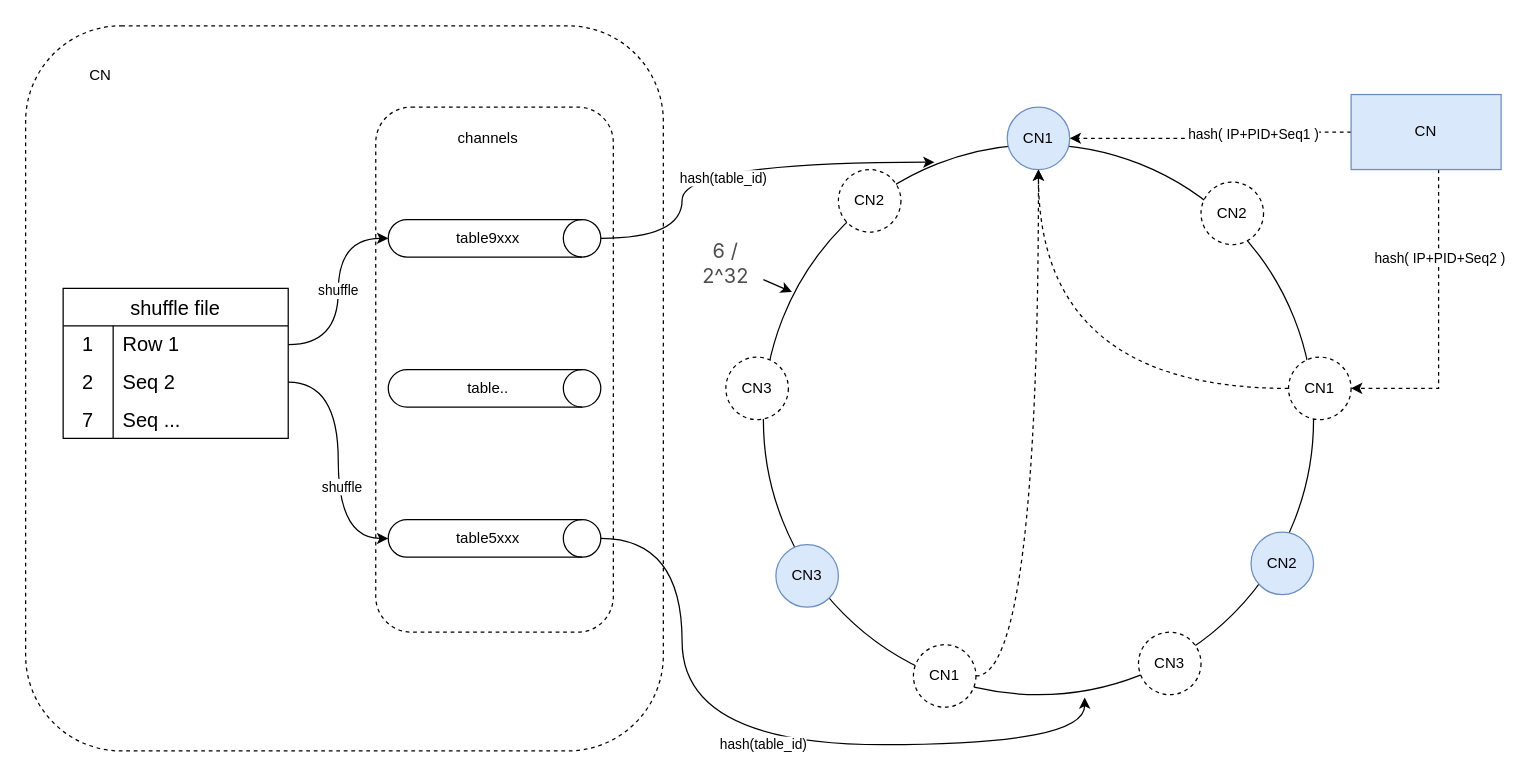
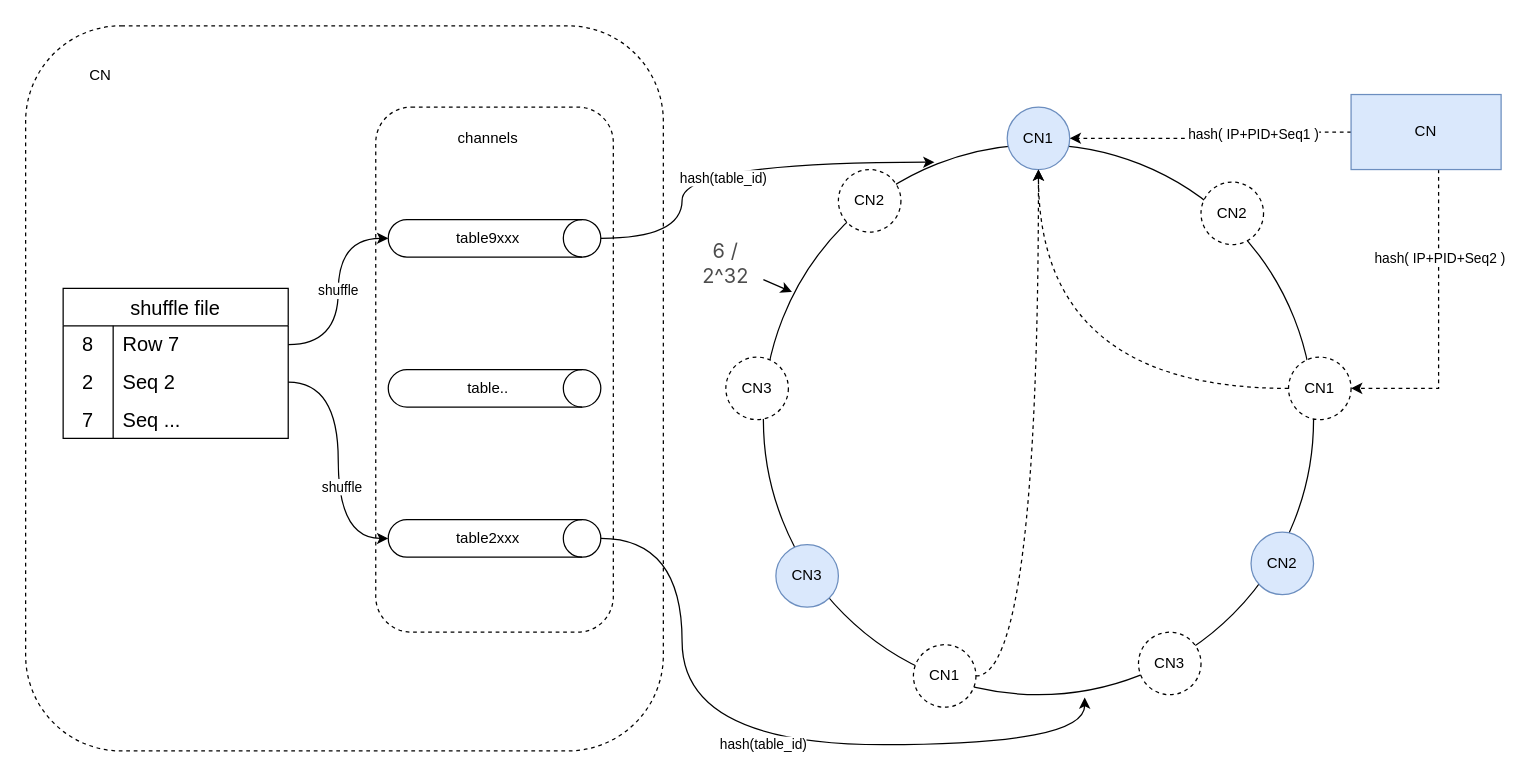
  <mxCell id="0" />
  <mxCell id="1" parent="0" />
  <mxCell id="2" value="" style="rounded=1;whiteSpace=wrap;html=1;dashed=1;" vertex="1" parent="1"><mxGeometry x="20" y="20" width="510" height="580" as="geometry" /></mxCell>
  <mxCell id="3" value="" style="rounded=1;whiteSpace=wrap;html=1;dashed=1;" vertex="1" parent="1"><mxGeometry x="300" y="85" width="190" height="420" as="geometry" /></mxCell>
  <mxCell id="4" value="" style="ellipse;whiteSpace=wrap;html=1;aspect=fixed;" vertex="1" parent="1"><mxGeometry x="610" y="115" width="440" height="440" as="geometry" /></mxCell>
  <mxCell id="5" value="CN1" style="ellipse;whiteSpace=wrap;html=1;aspect=fixed;fillColor=#dae8fc;strokeColor=#6c8ebf;" vertex="1" parent="1"><mxGeometry x="805" y="85" width="50" height="50" as="geometry" /></mxCell>
  <mxCell id="6" value="CN2" style="ellipse;whiteSpace=wrap;html=1;aspect=fixed;fillColor=#dae8fc;strokeColor=#6c8ebf;" vertex="1" parent="1"><mxGeometry x="1000" y="425" width="50" height="50" as="geometry" /></mxCell>
  <mxCell id="7" value="CN3" style="ellipse;whiteSpace=wrap;html=1;aspect=fixed;fillColor=#dae8fc;strokeColor=#6c8ebf;" vertex="1" parent="1"><mxGeometry x="620" y="435" width="50" height="50" as="geometry" /></mxCell>
  <mxCell id="8" style="edgeStyle=orthogonalEdgeStyle;rounded=0;orthogonalLoop=1;jettySize=auto;html=1;curved=1;dashed=1;" edge="1" parent="1" source="9" target="5"><mxGeometry relative="1" as="geometry" /></mxCell>
  <mxCell id="9" value="CN1" style="ellipse;whiteSpace=wrap;html=1;aspect=fixed;dashed=1;" vertex="1" parent="1"><mxGeometry x="730" y="515" width="50" height="50" as="geometry" /></mxCell>
  <mxCell id="10" value="CN1" style="ellipse;whiteSpace=wrap;html=1;aspect=fixed;dashed=1;" vertex="1" parent="1"><mxGeometry x="1030" y="285" width="50" height="50" as="geometry" /></mxCell>
  <mxCell id="11" value="CN2" style="ellipse;whiteSpace=wrap;html=1;aspect=fixed;dashed=1;" vertex="1" parent="1"><mxGeometry x="960" y="145" width="50" height="50" as="geometry" /></mxCell>
  <mxCell id="12" value="CN2" style="ellipse;whiteSpace=wrap;html=1;aspect=fixed;dashed=1;" vertex="1" parent="1"><mxGeometry x="670" y="135" width="50" height="50" as="geometry" /></mxCell>
  <mxCell id="13" value="CN3" style="ellipse;whiteSpace=wrap;html=1;aspect=fixed;dashed=1;" vertex="1" parent="1"><mxGeometry x="910" y="505" width="50" height="50" as="geometry" /></mxCell>
  <mxCell id="14" value="CN3" style="ellipse;whiteSpace=wrap;html=1;aspect=fixed;dashed=1;" vertex="1" parent="1"><mxGeometry x="580" y="285" width="50" height="50" as="geometry" /></mxCell>
  <mxCell id="15" value="" style="endArrow=classic;html=1;rounded=0;edgeStyle=orthogonalEdgeStyle;curved=1;dashed=1;" edge="1" parent="1" source="10" target="5"><mxGeometry width="50" height="50" relative="1" as="geometry"><mxPoint x="790" y="355" as="sourcePoint" /><mxPoint x="840" y="305" as="targetPoint" /></mxGeometry></mxCell>
  <mxCell id="16" value="&lt;span style=&quot;color: rgb(77, 77, 77); font-family: -apple-system, &amp;quot;SF UI Text&amp;quot;, Arial, &amp;quot;PingFang SC&amp;quot;, &amp;quot;Hiragino Sans GB&amp;quot;, &amp;quot;Microsoft YaHei&amp;quot;, &amp;quot;WenQuanYi Micro Hei&amp;quot;, sans-serif, SimHei, SimSun; font-size: 16px; text-align: start; background-color: rgb(255, 255, 255);&quot;&gt;6 / 2^32&lt;/span&gt;" style="text;html=1;align=center;verticalAlign=middle;whiteSpace=wrap;rounded=0;" vertex="1" parent="1"><mxGeometry x="550" y="195" width="60" height="30" as="geometry" /></mxCell>
  <mxCell id="17" style="edgeStyle=orthogonalEdgeStyle;rounded=0;orthogonalLoop=1;jettySize=auto;html=1;dashed=1;" edge="1" parent="1" source="21" target="5"><mxGeometry relative="1" as="geometry" /></mxCell>
  <mxCell id="18" value="hash( IP+PID+Seq1 )" style="edgeLabel;html=1;align=center;verticalAlign=middle;resizable=0;points=[];" vertex="1" connectable="0" parent="17"><mxGeometry x="-0.309" y="1" relative="1" as="geometry"><mxPoint as="offset" /></mxGeometry></mxCell>
  <mxCell id="19" style="edgeStyle=orthogonalEdgeStyle;rounded=0;orthogonalLoop=1;jettySize=auto;html=1;dashed=1;" edge="1" parent="1" source="21" target="10"><mxGeometry relative="1" as="geometry"><Array as="points"><mxPoint x="1150" y="310" /></Array></mxGeometry></mxCell>
  <mxCell id="20" value="hash( IP+PID+Seq2 )" style="edgeLabel;html=1;align=center;verticalAlign=middle;resizable=0;points=[];" vertex="1" connectable="0" parent="19"><mxGeometry x="-0.429" relative="1" as="geometry"><mxPoint as="offset" /></mxGeometry></mxCell>
  <mxCell id="21" value="CN" style="rounded=0;whiteSpace=wrap;html=1;fillColor=#dae8fc;strokeColor=#6c8ebf;" vertex="1" parent="1"><mxGeometry x="1080" y="75" width="120" height="60" as="geometry" /></mxCell>
  <mxCell id="22" value="" style="endArrow=classic;html=1;rounded=0;entryX=0.052;entryY=0.268;entryDx=0;entryDy=0;entryPerimeter=0;" edge="1" parent="1" source="16" target="4"><mxGeometry width="50" height="50" relative="1" as="geometry"><mxPoint x="430" y="285" as="sourcePoint" /><mxPoint x="630" y="235" as="targetPoint" /></mxGeometry></mxCell>
  <mxCell id="23" value="shuffle file" style="shape=table;startSize=30;container=1;collapsible=0;childLayout=tableLayout;fixedRows=1;rowLines=0;fontStyle=0;strokeColor=default;fontSize=16;" vertex="1" parent="1"><mxGeometry x="50" y="230" width="180" height="120" as="geometry" /></mxCell>
  <mxCell id="24" value="" style="shape=tableRow;horizontal=0;startSize=0;swimlaneHead=0;swimlaneBody=0;top=0;left=0;bottom=0;right=0;collapsible=0;dropTarget=0;fillColor=none;points=[[0,0.5],[1,0.5]];portConstraint=eastwest;strokeColor=inherit;fontSize=16;" vertex="1" parent="23"><mxGeometry y="30" width="180" height="30" as="geometry" /></mxCell>
- <mxCell id="25" value="1" style="shape=partialRectangle;html=1;whiteSpace=wrap;connectable=0;fillColor=none;top=0;left=0;bottom=0;right=0;overflow=hidden;pointerEvents=1;strokeColor=inherit;fontSize=16;" vertex="1" parent="24"><mxGeometry width="40" height="30" as="geometry"><mxRectangle width="40" height="30" as="alternateBounds" /></mxGeometry></mxCell>
- <mxCell id="26" value="Row 1" style="shape=partialRectangle;html=1;whiteSpace=wrap;connectable=0;fillColor=none;top=0;left=0;bottom=0;right=0;align=left;spacingLeft=6;overflow=hidden;strokeColor=inherit;fontSize=16;" vertex="1" parent="24"><mxGeometry x="40" width="140" height="30" as="geometry"><mxRectangle width="140" height="30" as="alternateBounds" /></mxGeometry></mxCell>
+ <mxCell id="25" value="8" style="shape=partialRectangle;html=1;whiteSpace=wrap;connectable=0;fillColor=none;top=0;left=0;bottom=0;right=0;overflow=hidden;pointerEvents=1;strokeColor=inherit;fontSize=16;" vertex="1" parent="24"><mxGeometry width="40" height="30" as="geometry"><mxRectangle width="40" height="30" as="alternateBounds" /></mxGeometry></mxCell>
+ <mxCell id="26" value="Row 7" style="shape=partialRectangle;html=1;whiteSpace=wrap;connectable=0;fillColor=none;top=0;left=0;bottom=0;right=0;align=left;spacingLeft=6;overflow=hidden;strokeColor=inherit;fontSize=16;" vertex="1" parent="24"><mxGeometry x="40" width="140" height="30" as="geometry"><mxRectangle width="140" height="30" as="alternateBounds" /></mxGeometry></mxCell>
  <mxCell id="27" value="" style="shape=tableRow;horizontal=0;startSize=0;swimlaneHead=0;swimlaneBody=0;top=0;left=0;bottom=0;right=0;collapsible=0;dropTarget=0;fillColor=none;points=[[0,0.5],[1,0.5]];portConstraint=eastwest;strokeColor=inherit;fontSize=16;" vertex="1" parent="23"><mxGeometry y="60" width="180" height="30" as="geometry" /></mxCell>
  <mxCell id="28" value="2" style="shape=partialRectangle;html=1;whiteSpace=wrap;connectable=0;fillColor=none;top=0;left=0;bottom=0;right=0;overflow=hidden;strokeColor=inherit;fontSize=16;" vertex="1" parent="27"><mxGeometry width="40" height="30" as="geometry"><mxRectangle width="40" height="30" as="alternateBounds" /></mxGeometry></mxCell>
  <mxCell id="29" value="Seq 2" style="shape=partialRectangle;html=1;whiteSpace=wrap;connectable=0;fillColor=none;top=0;left=0;bottom=0;right=0;align=left;spacingLeft=6;overflow=hidden;strokeColor=inherit;fontSize=16;" vertex="1" parent="27"><mxGeometry x="40" width="140" height="30" as="geometry"><mxRectangle width="140" height="30" as="alternateBounds" /></mxGeometry></mxCell>
  <mxCell id="30" value="" style="shape=tableRow;horizontal=0;startSize=0;swimlaneHead=0;swimlaneBody=0;top=0;left=0;bottom=0;right=0;collapsible=0;dropTarget=0;fillColor=none;points=[[0,0.5],[1,0.5]];portConstraint=eastwest;strokeColor=inherit;fontSize=16;" vertex="1" parent="23"><mxGeometry y="90" width="180" height="30" as="geometry" /></mxCell>
  <mxCell id="31" value="7" style="shape=partialRectangle;html=1;whiteSpace=wrap;connectable=0;fillColor=none;top=0;left=0;bottom=0;right=0;overflow=hidden;strokeColor=inherit;fontSize=16;" vertex="1" parent="30"><mxGeometry width="40" height="30" as="geometry"><mxRectangle width="40" height="30" as="alternateBounds" /></mxGeometry></mxCell>
  <mxCell id="32" value="Seq ..." style="shape=partialRectangle;html=1;whiteSpace=wrap;connectable=0;fillColor=none;top=0;left=0;bottom=0;right=0;align=left;spacingLeft=6;overflow=hidden;strokeColor=inherit;fontSize=16;" vertex="1" parent="30"><mxGeometry x="40" width="140" height="30" as="geometry"><mxRectangle width="140" height="30" as="alternateBounds" /></mxGeometry></mxCell>
  <mxCell id="33" value="" style="shape=cylinder3;whiteSpace=wrap;html=1;boundedLbl=1;backgroundOutline=1;size=15;rotation=90;" vertex="1" parent="1"><mxGeometry x="380" y="105" width="30" height="170" as="geometry" /></mxCell>
  <mxCell id="34" value="" style="shape=cylinder3;whiteSpace=wrap;html=1;boundedLbl=1;backgroundOutline=1;size=15;rotation=90;" vertex="1" parent="1"><mxGeometry x="380" y="225" width="30" height="170" as="geometry" /></mxCell>
  <mxCell id="35" value="" style="shape=cylinder3;whiteSpace=wrap;html=1;boundedLbl=1;backgroundOutline=1;size=15;rotation=90;" vertex="1" parent="1"><mxGeometry x="380" y="345" width="30" height="170" as="geometry" /></mxCell>
  <mxCell id="36" value="table9xxx" style="text;html=1;align=center;verticalAlign=middle;whiteSpace=wrap;rounded=0;" vertex="1" parent="1"><mxGeometry x="360" y="175" width="60" height="30" as="geometry" /></mxCell>
- <mxCell id="37" value="table5xxx" style="text;html=1;align=center;verticalAlign=middle;whiteSpace=wrap;rounded=0;" vertex="1" parent="1"><mxGeometry x="360" y="415" width="60" height="30" as="geometry" /></mxCell>
+ <mxCell id="37" value="table2xxx" style="text;html=1;align=center;verticalAlign=middle;whiteSpace=wrap;rounded=0;" vertex="1" parent="1"><mxGeometry x="360" y="415" width="60" height="30" as="geometry" /></mxCell>
  <mxCell id="38" value="table.." style="text;html=1;align=center;verticalAlign=middle;whiteSpace=wrap;rounded=0;" vertex="1" parent="1"><mxGeometry x="360" y="295" width="60" height="30" as="geometry" /></mxCell>
  <mxCell id="39" style="edgeStyle=orthogonalEdgeStyle;rounded=0;orthogonalLoop=1;jettySize=auto;html=1;entryX=0.311;entryY=0.032;entryDx=0;entryDy=0;entryPerimeter=0;curved=1;" edge="1" parent="1" source="33" target="4"><mxGeometry relative="1" as="geometry" /></mxCell>
  <mxCell id="40" value="hash(table_id)" style="edgeLabel;html=1;align=center;verticalAlign=middle;resizable=0;points=[];" vertex="1" connectable="0" parent="39"><mxGeometry x="-0.036" y="-12" relative="1" as="geometry"><mxPoint as="offset" /></mxGeometry></mxCell>
  <mxCell id="41" value="shuffle" style="edgeStyle=orthogonalEdgeStyle;rounded=0;orthogonalLoop=1;jettySize=auto;html=1;entryX=0.5;entryY=1;entryDx=0;entryDy=0;entryPerimeter=0;curved=1;" edge="1" parent="1" source="24" target="33"><mxGeometry relative="1" as="geometry" /></mxCell>
  <mxCell id="42" style="edgeStyle=orthogonalEdgeStyle;rounded=0;orthogonalLoop=1;jettySize=auto;html=1;entryX=0.5;entryY=1;entryDx=0;entryDy=0;entryPerimeter=0;curved=1;" edge="1" parent="1" source="27" target="35"><mxGeometry relative="1" as="geometry" /></mxCell>
  <mxCell id="43" value="shuffle" style="edgeLabel;html=1;align=center;verticalAlign=middle;resizable=0;points=[];" vertex="1" connectable="0" parent="42"><mxGeometry x="0.2" y="2" relative="1" as="geometry"><mxPoint as="offset" /></mxGeometry></mxCell>
  <mxCell id="44" value="hash(table_id)" style="edgeStyle=orthogonalEdgeStyle;rounded=0;orthogonalLoop=1;jettySize=auto;html=1;entryX=0.584;entryY=1.005;entryDx=0;entryDy=0;entryPerimeter=0;curved=1;" edge="1" parent="1" source="35" target="4"><mxGeometry relative="1" as="geometry"><Array as="points"><mxPoint x="545" y="430" /><mxPoint x="545" y="595" /><mxPoint x="867" y="595" /></Array></mxGeometry></mxCell>
  <mxCell id="45" value="channels" style="text;html=1;align=center;verticalAlign=middle;whiteSpace=wrap;rounded=0;" vertex="1" parent="1"><mxGeometry x="360" y="95" width="60" height="30" as="geometry" /></mxCell>
  <mxCell id="46" value="CN" style="text;html=1;align=center;verticalAlign=middle;whiteSpace=wrap;rounded=0;" vertex="1" parent="1"><mxGeometry x="50" y="45" width="60" height="30" as="geometry" /></mxCell>
